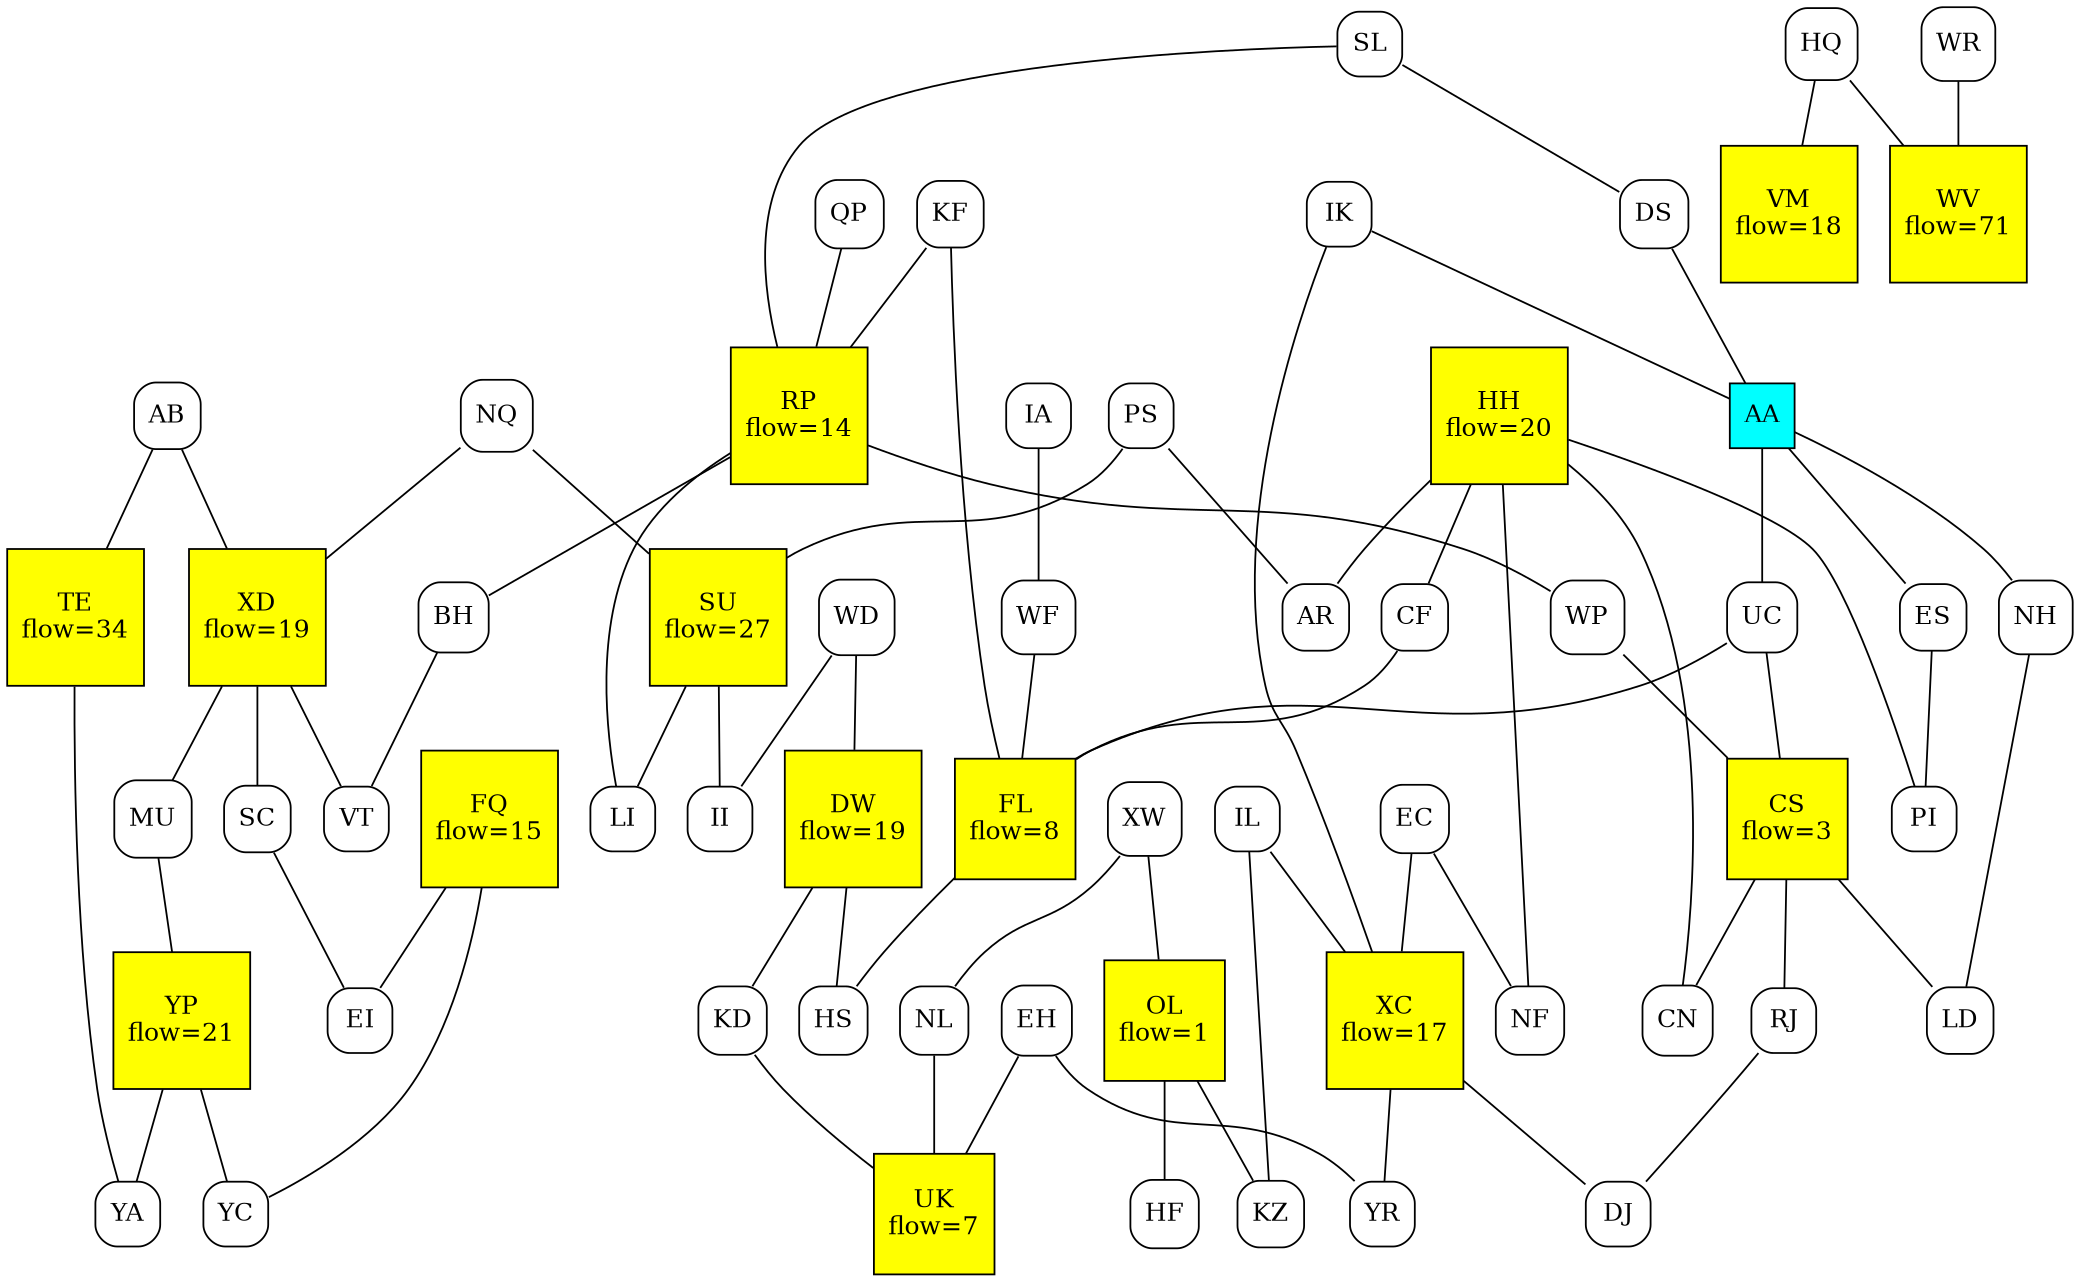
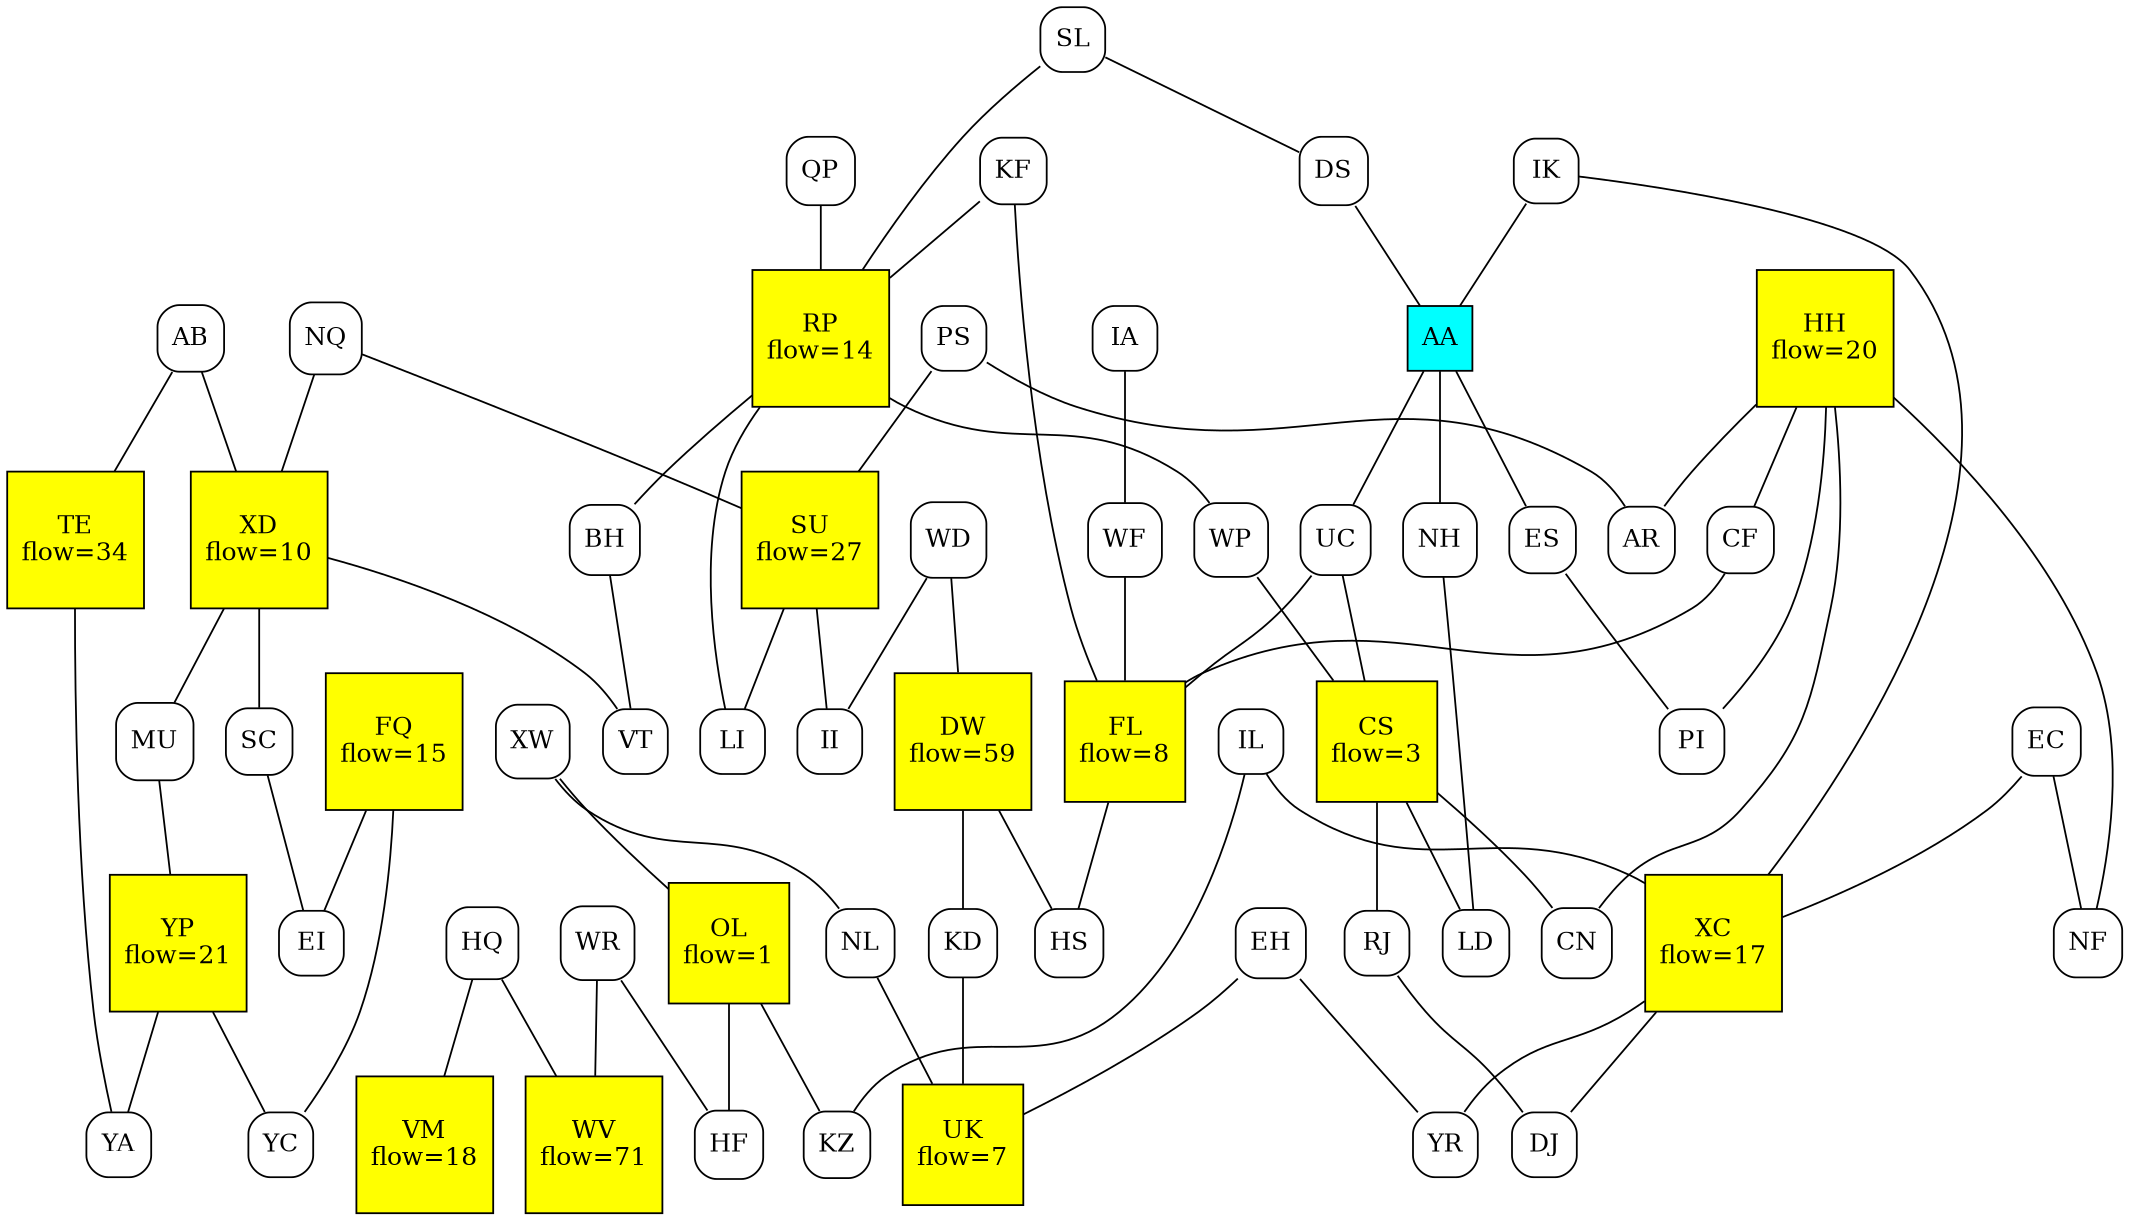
  graph {
    node [shape=square style=rounded]
    n1 [label=NQ]
-   n2 [fillcolor=yellow label="XD\nflow=19" style=filled]
+   n2 [fillcolor=yellow label="XD\nflow=10" style=filled]
    n3 [fillcolor=yellow label="SU\nflow=27" style=filled]
    n4 [label=SC]
    n5 [label=MU]
    n6 [label=VT]
    n7 [label=II]
    n8 [label=LI]
    n9 [label=AB]
    n10 [fillcolor=yellow label="TE\nflow=34" style=filled]
    n11 [label=YA]
    n12 [label=IA]
    n13 [label=WF]
    n14 [fillcolor=yellow label="FL\nflow=8" style=filled]
    n15 [fillcolor=yellow label="CS\nflow=3" style=filled]
    n16 [label=CN]
    n17 [label=RJ]
    n18 [label=LD]
    n19 [label=WD]
-   n20 [fillcolor=yellow label="DW\nflow=19" style=filled]
+   n20 [fillcolor=yellow label="DW\nflow=59" style=filled]
    n21 [label=KD]
    n22 [label=HS]
    n23 [label=EI]
    n24 [fillcolor=yellow label="YP\nflow=21" style=filled]
    n25 [label=SL]
    n26 [label=DS]
    n27 [fillcolor=yellow label="RP\nflow=14" style=filled]
    n28 [fillcolor=aqua label=AA style=filled]
    n29 [label=WP]
    n30 [label=BH]
    n31 [fillcolor=yellow label="FQ\nflow=15" style=filled]
    n32 [label=YC]
    n33 [label=KF]
    n34 [label=QP]
    n35 [label=UC]
    n36 [label=NH]
    n37 [label=ES]
    n38 [label=IK]
    n39 [fillcolor=yellow label="XC\nflow=17" style=filled]
    n40 [label=YR]
    n41 [label=DJ]
    n42 [label=HQ]
    n43 [fillcolor=yellow label="VM\nflow=18" style=filled]
    n44 [fillcolor=yellow label="WV\nflow=71" style=filled]
    n45 [label=WR]
    n46 [label=HF]
    n47 [fillcolor=yellow label="HH\nflow=20" style=filled]
    n48 [label=NF]
    n49 [label=AR]
    n50 [label=CF]
    n51 [label=PI]
    n52 [fillcolor=yellow label="UK\nflow=7" style=filled]
    n53 [label=EC]
    n54 [label=PS]
    n55 [label=IL]
    n56 [label=KZ]
    n57 [label=XW]
    n58 [fillcolor=yellow label="OL\nflow=1" style=filled]
    n59 [label=NL]
    n60 [label=EH]
    n1 -- n2
    n1 -- n3
    n2 -- n4
    n2 -- n5
    n2 -- n6
    n3 -- n7
    n3 -- n8
    n4 -- n23
    n5 -- n24
    n9 -- n2
    n9 -- n10
    n10 -- n11
    n12 -- n13
    n13 -- n14
    n14 -- n22
    n15 -- n16
    n15 -- n17
    n15 -- n18
    n17 -- n41
    n19 -- n7
    n19 -- n20
    n20 -- n21
    n20 -- n22
    n21 -- n52
    n24 -- n11
    n24 -- n32
    n25 -- n26
    n25 -- n27
    n26 -- n28
    n27 -- n8
    n27 -- n29
    n27 -- n30
    n28 -- n35
    n28 -- n36
    n28 -- n37
    n29 -- n15
    n30 -- n6
    n31 -- n23
    n31 -- n32
    n33 -- n14
    n33 -- n27
    n34 -- n27
    n35 -- n14
    n35 -- n15
    n36 -- n18
    n37 -- n51
    n38 -- n28
    n38 -- n39
    n39 -- n40
    n39 -- n41
    n42 -- n43
    n42 -- n44
    n45 -- n44
+   n45 -- n46
    n47 -- n16
    n47 -- n48
    n47 -- n49
    n47 -- n50
    n47 -- n51
    n50 -- n14
    n53 -- n39
    n53 -- n48
    n54 -- n3
    n54 -- n49
    n55 -- n39
    n55 -- n56
    n57 -- n58
    n57 -- n59
    n58 -- n46
    n58 -- n56
    n59 -- n52
    n60 -- n40
    n60 -- n52
  }
